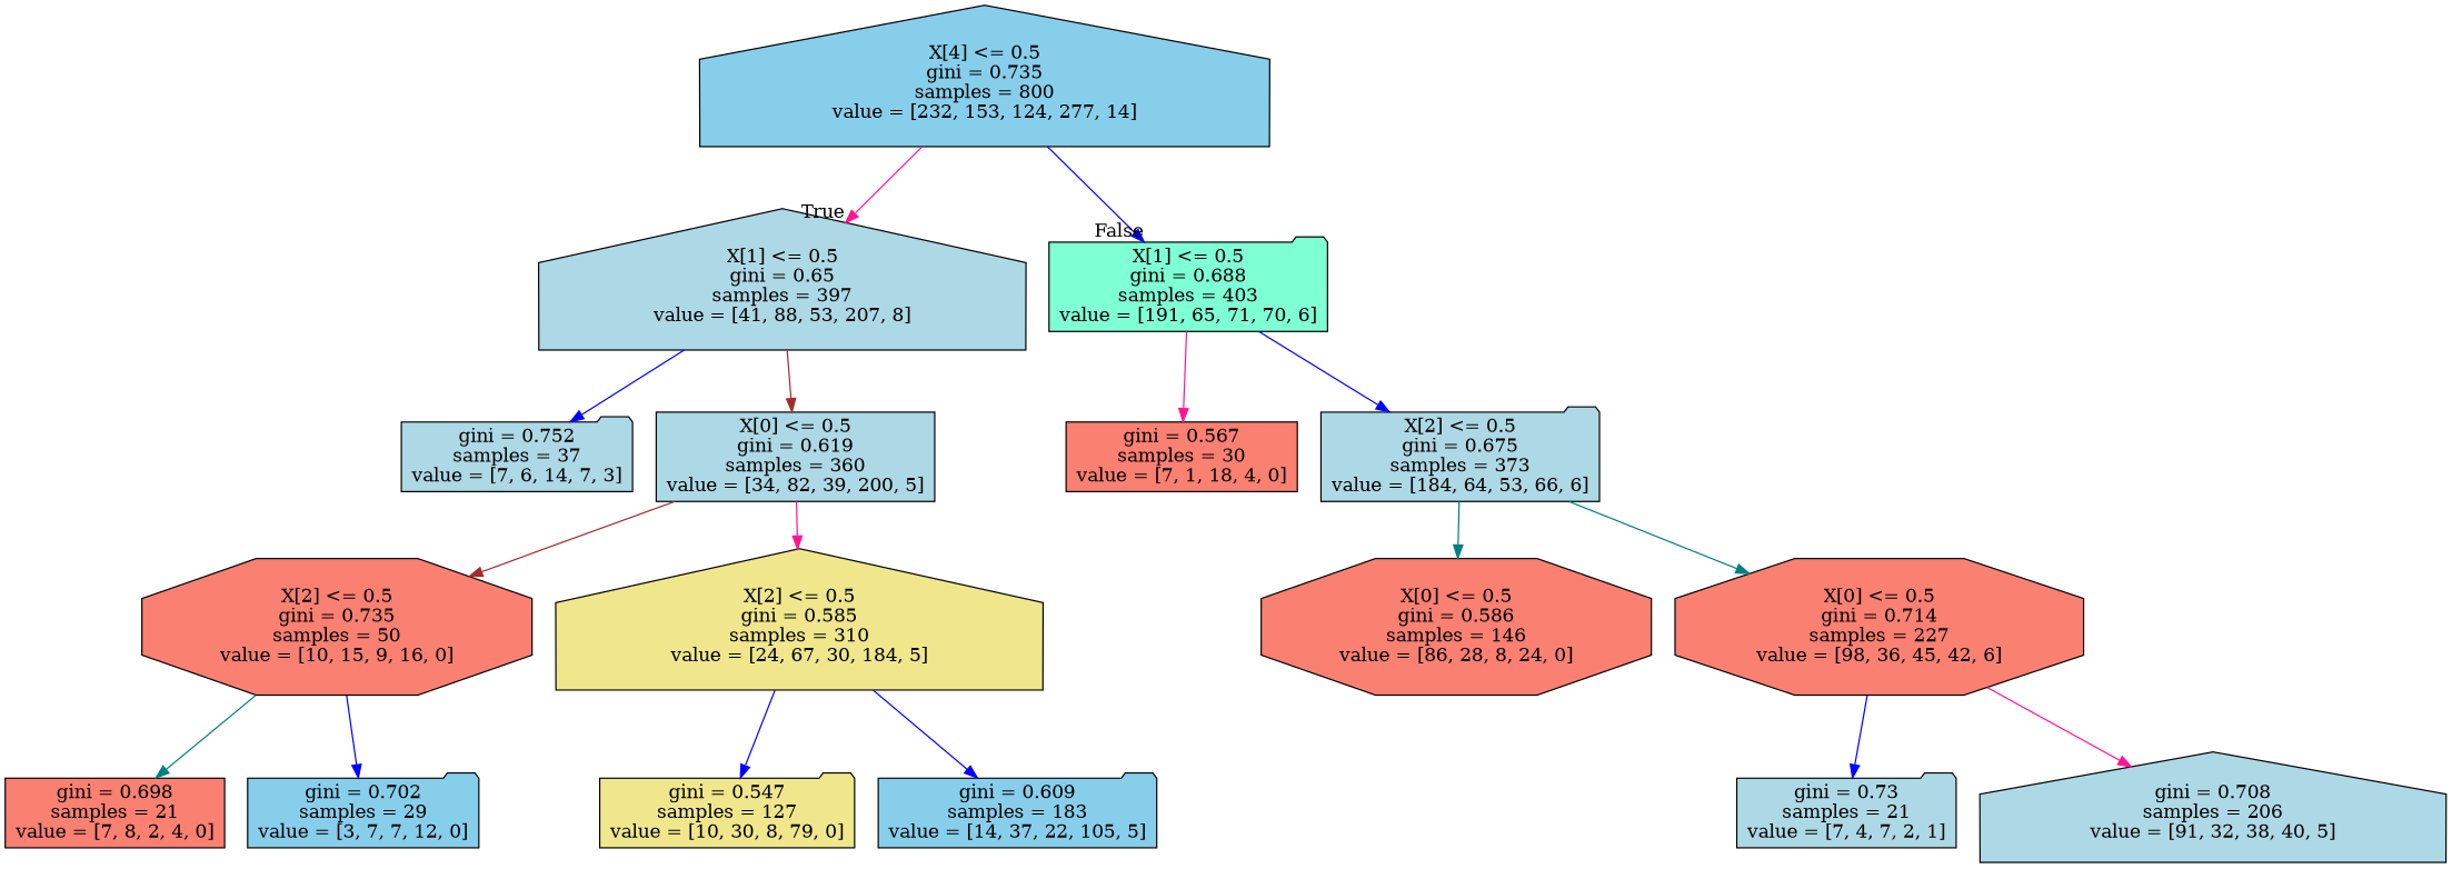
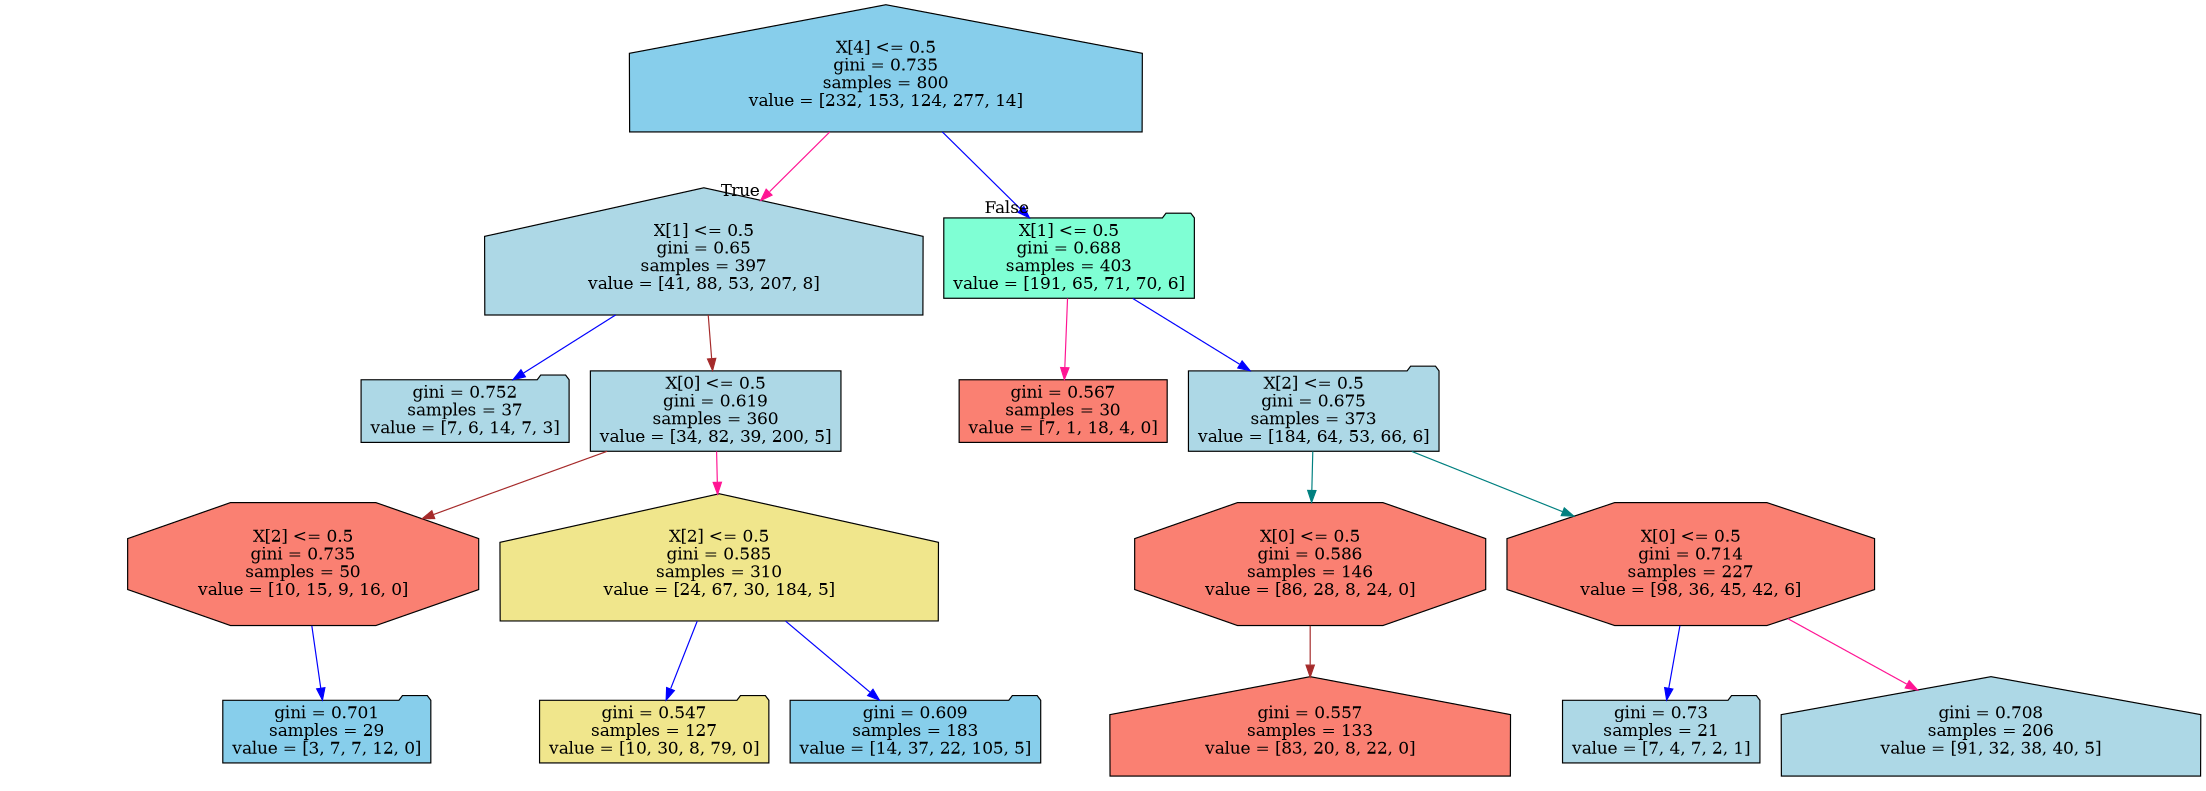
  digraph {
    node [fillcolor=lightblue shape=folder style=filled]
    edge [color=blue]
    n1 [fillcolor=skyblue label="X[4] <= 0.5\ngini = 0.735\nsamples = 800\nvalue = [232, 153, 124, 277, 14]" shape=house]
    n2 [label="X[1] <= 0.5\ngini = 0.65\nsamples = 397\nvalue = [41, 88, 53, 207, 8]" shape=house]
    n3 [fillcolor=aquamarine label="X[1] <= 0.5\ngini = 0.688\nsamples = 403\nvalue = [191, 65, 71, 70, 6]"]
    n4 [label="gini = 0.752\nsamples = 37\nvalue = [7, 6, 14, 7, 3]"]
    n5 [label="X[0] <= 0.5\ngini = 0.619\nsamples = 360\nvalue = [34, 82, 39, 200, 5]" shape=box]
    n6 [fillcolor=salmon label="gini = 0.567\nsamples = 30\nvalue = [7, 1, 18, 4, 0]" shape=box]
    n7 [label="X[2] <= 0.5\ngini = 0.675\nsamples = 373\nvalue = [184, 64, 53, 66, 6]"]
    n8 [fillcolor=salmon label="X[2] <= 0.5\ngini = 0.735\nsamples = 50\nvalue = [10, 15, 9, 16, 0]" shape=octagon]
    n9 [fillcolor=khaki label="X[2] <= 0.5\ngini = 0.585\nsamples = 310\nvalue = [24, 67, 30, 184, 5]" shape=house]
-   n10 [fillcolor=salmon label="gini = 0.698\nsamples = 21\nvalue = [7, 8, 2, 4, 0]" shape=box]
-   n11 [fillcolor=skyblue label="gini = 0.702\nsamples = 29\nvalue = [3, 7, 7, 12, 0]"]
+   n11 [fillcolor=skyblue label="gini = 0.701\nsamples = 29\nvalue = [3, 7, 7, 12, 0]"]
    n12 [fillcolor=khaki label="gini = 0.547\nsamples = 127\nvalue = [10, 30, 8, 79, 0]"]
    n13 [fillcolor=skyblue label="gini = 0.609\nsamples = 183\nvalue = [14, 37, 22, 105, 5]"]
    n14 [fillcolor=salmon label="X[0] <= 0.5\ngini = 0.586\nsamples = 146\nvalue = [86, 28, 8, 24, 0]" shape=octagon]
    n15 [fillcolor=salmon label="X[0] <= 0.5\ngini = 0.714\nsamples = 227\nvalue = [98, 36, 45, 42, 6]" shape=octagon]
+   n16 [fillcolor=salmon label="gini = 0.557\nsamples = 133\nvalue = [83, 20, 8, 22, 0]" shape=house]
    n17 [label="gini = 0.73\nsamples = 21\nvalue = [7, 4, 7, 2, 1]"]
    n18 [label="gini = 0.708\nsamples = 206\nvalue = [91, 32, 38, 40, 5]" shape=house]
    n1 -> n2 [color=deeppink headlabel=True labelangle=45 labeldistance=2.5]
    n1 -> n3 [headlabel=False labelangle=-45 labeldistance=2.5]
    n2 -> n4
    n2 -> n5 [color=brown]
    n3 -> n6 [color=deeppink]
    n3 -> n7
    n5 -> n8 [color=brown]
    n5 -> n9 [color=deeppink]
    n7 -> n14 [color=teal]
    n7 -> n15 [color=teal]
-   n8 -> n10 [color=teal]
    n8 -> n11
    n9 -> n12
    n9 -> n13
+   n14 -> n16 [color=brown]
    n15 -> n17
    n15 -> n18 [color=deeppink]
  }
